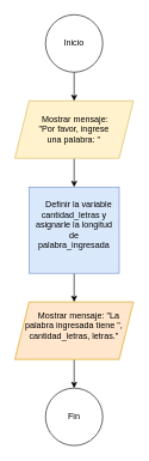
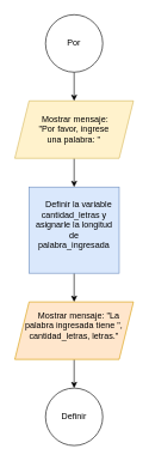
  <mxCell id="0" />
  <mxCell id="1" parent="0" />
  <mxCell id="2" style="edgeStyle=orthogonalEdgeStyle;rounded=0;orthogonalLoop=1;jettySize=auto;html=1;exitX=0.5;exitY=1;exitDx=0;exitDy=0;entryX=0.5;entryY=0;entryDx=0;entryDy=0;" edge="1" parent="1" source="3" target="12"><mxGeometry relative="1" as="geometry" /></mxCell>
  <mxCell id="3" value="" style="rounded=0;whiteSpace=wrap;html=1;fillColor=#dae8fc;strokeColor=#6c8ebf;" vertex="1" parent="1"><mxGeometry x="40" y="260" width="126" height="120" as="geometry" /></mxCell>
  <mxCell id="4" style="edgeStyle=orthogonalEdgeStyle;rounded=0;orthogonalLoop=1;jettySize=auto;html=1;exitX=0.5;exitY=1;exitDx=0;exitDy=0;entryX=0.5;entryY=0;entryDx=0;entryDy=0;" edge="1" parent="1" source="5" target="3"><mxGeometry relative="1" as="geometry" /></mxCell>
  <mxCell id="5" value="" style="shape=parallelogram;perimeter=parallelogramPerimeter;whiteSpace=wrap;html=1;fixedSize=1;fillColor=#fff2cc;strokeColor=#d6b656;" vertex="1" parent="1"><mxGeometry x="20" y="140" width="166" height="80" as="geometry" /></mxCell>
  <mxCell id="6" style="edgeStyle=orthogonalEdgeStyle;rounded=0;orthogonalLoop=1;jettySize=auto;html=1;exitX=0.5;exitY=1;exitDx=0;exitDy=0;entryX=0.5;entryY=0;entryDx=0;entryDy=0;" edge="1" parent="1" source="7" target="5"><mxGeometry relative="1" as="geometry" /></mxCell>
  <mxCell id="7" value="" style="ellipse;whiteSpace=wrap;html=1;aspect=fixed;" vertex="1" parent="1"><mxGeometry x="63" y="20" width="80" height="80" as="geometry" /></mxCell>
- <mxCell id="8" value="Inicio" style="text;html=1;strokeColor=none;fillColor=none;align=center;verticalAlign=middle;whiteSpace=wrap;rounded=0;" vertex="1" parent="1"><mxGeometry x="73" y="45" width="60" height="30" as="geometry" /></mxCell>
+ <mxCell id="8" value="Por" style="text;html=1;strokeColor=none;fillColor=none;align=center;verticalAlign=middle;whiteSpace=wrap;rounded=0;" vertex="1" parent="1"><mxGeometry x="73" y="45" width="60" height="30" as="geometry" /></mxCell>
  <mxCell id="9" value="&amp;nbsp;Mostrar mensaje: &quot;Por favor, ingrese una palabra: &quot;" style="text;html=1;strokeColor=none;fillColor=none;align=center;verticalAlign=middle;whiteSpace=wrap;rounded=0;" vertex="1" parent="1"><mxGeometry x="50" y="165" width="106" height="30" as="geometry" /></mxCell>
  <mxCell id="10" value="&lt;div&gt;&amp;nbsp; &amp;nbsp; Definir la variable cantidad_letras y asignarle la longitud de palabra_ingresada&lt;/div&gt;&lt;div&gt;&lt;br&gt;&lt;/div&gt;" style="text;html=1;strokeColor=none;fillColor=none;align=center;verticalAlign=middle;whiteSpace=wrap;rounded=0;" vertex="1" parent="1"><mxGeometry x="45" y="280" width="116" height="80" as="geometry" /></mxCell>
  <mxCell id="11" style="edgeStyle=orthogonalEdgeStyle;rounded=0;orthogonalLoop=1;jettySize=auto;html=1;exitX=0.5;exitY=1;exitDx=0;exitDy=0;entryX=0.5;entryY=0;entryDx=0;entryDy=0;" edge="1" parent="1" source="12" target="14"><mxGeometry relative="1" as="geometry" /></mxCell>
  <mxCell id="12" value="" style="shape=parallelogram;perimeter=parallelogramPerimeter;whiteSpace=wrap;html=1;fixedSize=1;fillColor=#ffe6cc;strokeColor=#d79b00;" vertex="1" parent="1"><mxGeometry x="20" y="420" width="166" height="80" as="geometry" /></mxCell>
  <mxCell id="13" value="&lt;div&gt;&amp;nbsp; &amp;nbsp; Mostrar mensaje: &quot;La palabra ingresada tiene &quot;, cantidad_letras, letras.&quot;&lt;/div&gt;&lt;div&gt;&lt;br&gt;&lt;/div&gt;" style="text;html=1;strokeColor=none;fillColor=none;align=center;verticalAlign=middle;whiteSpace=wrap;rounded=0;" vertex="1" parent="1"><mxGeometry x="30" y="445" width="146" height="30" as="geometry" /></mxCell>
  <mxCell id="14" value="" style="ellipse;whiteSpace=wrap;html=1;aspect=fixed;" vertex="1" parent="1"><mxGeometry x="63" y="540" width="80" height="80" as="geometry" /></mxCell>
- <mxCell id="15" value="Fin" style="text;html=1;strokeColor=none;fillColor=none;align=center;verticalAlign=middle;whiteSpace=wrap;rounded=0;" vertex="1" parent="1"><mxGeometry x="73" y="565" width="60" height="30" as="geometry" /></mxCell>
+ <mxCell id="15" value="Definir" style="text;html=1;strokeColor=none;fillColor=none;align=center;verticalAlign=middle;whiteSpace=wrap;rounded=0;" vertex="1" parent="1"><mxGeometry x="73" y="565" width="60" height="30" as="geometry" /></mxCell>
